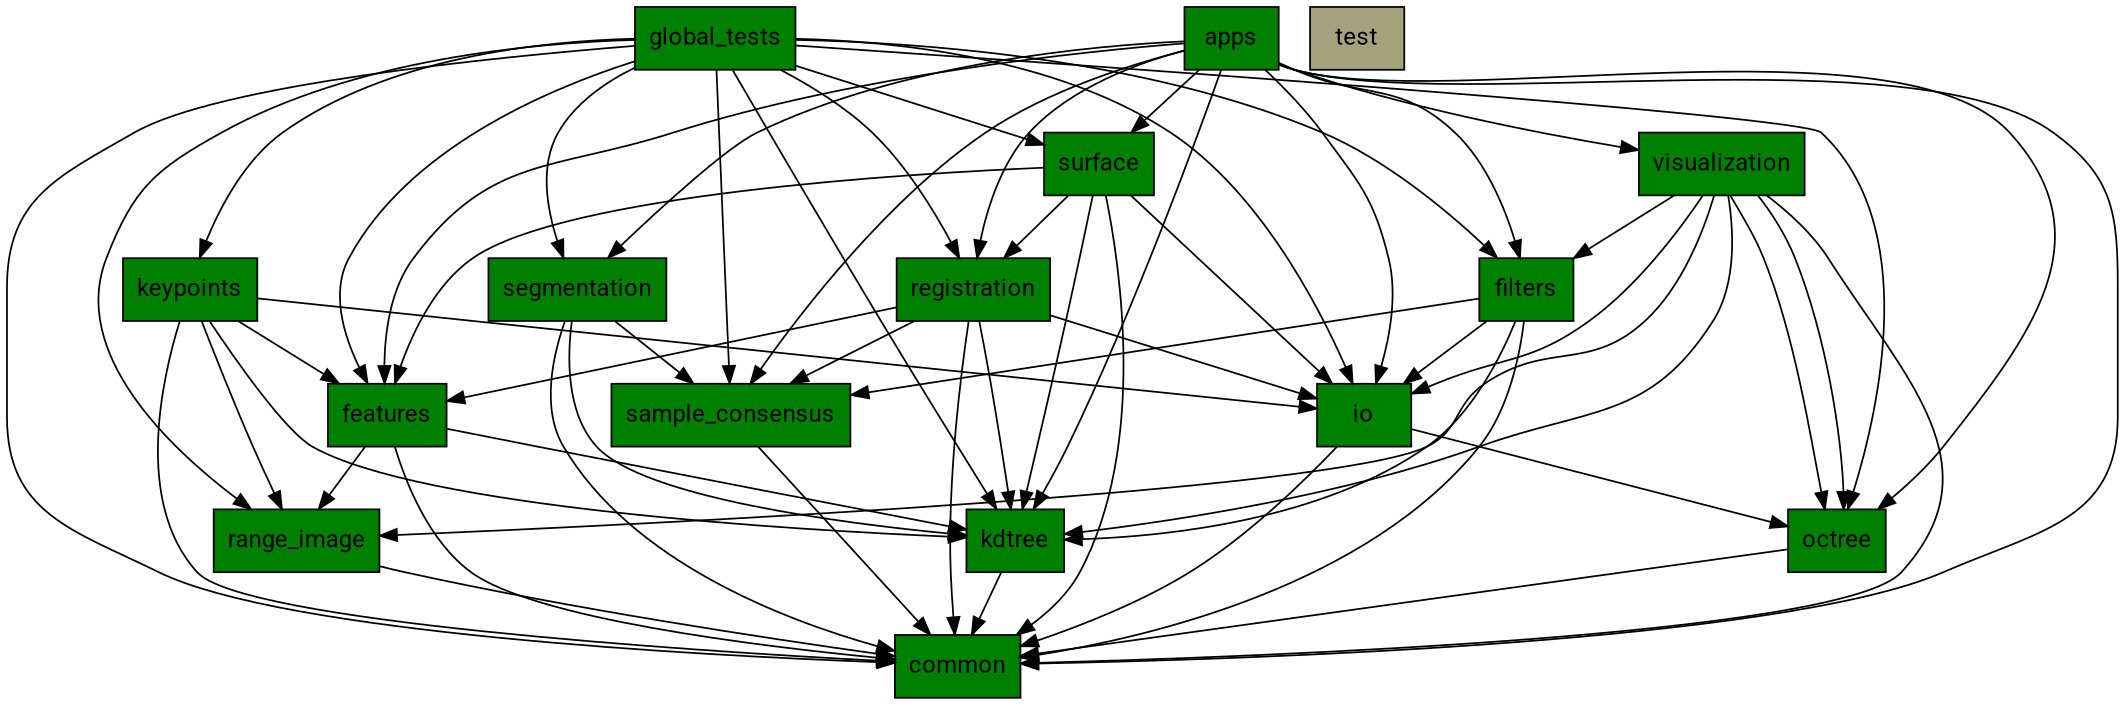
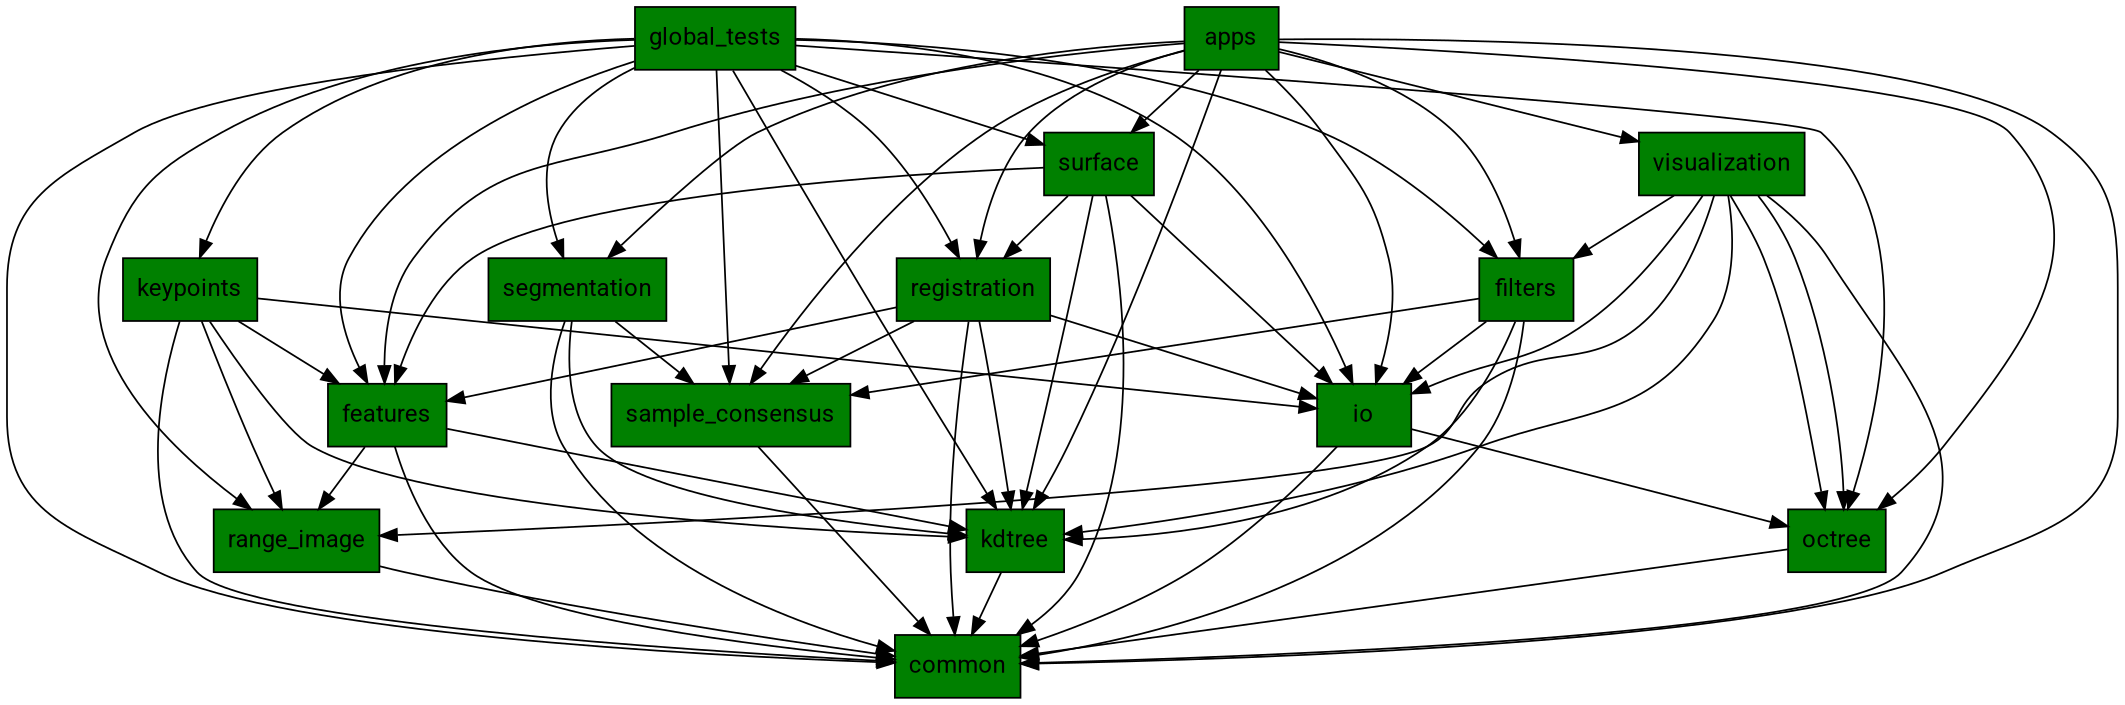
  digraph {
    fontname=Roboto
    node [fillcolor="#008000" shape=box style=filled fontname=Roboto]
    edge [fontname=Roboto]
    common
    octree
    io
    kdtree
    range_image
    sample_consensus
    filters
    features
    keypoints
    registration
    segmentation
    surface
    visualization
    global_tests
    apps
-   test [fillcolor="#A3A27C"]
    octree -> common
    io -> common
    io -> octree
    kdtree -> common
    range_image -> common
    sample_consensus -> common
    filters -> common
    filters -> io
    filters -> kdtree
    filters -> sample_consensus
    features -> common
    features -> kdtree
    features -> range_image
    keypoints -> common
    keypoints -> io
    keypoints -> kdtree
    keypoints -> range_image
    keypoints -> features
    registration -> common
    registration -> io
    registration -> kdtree
    registration -> sample_consensus
    registration -> features
    segmentation -> common
    segmentation -> kdtree
    segmentation -> sample_consensus
    surface -> common
    surface -> io
    surface -> kdtree
    surface -> features
    surface -> registration
    visualization -> common
    visualization -> octree
    visualization -> octree
    visualization -> io
    visualization -> kdtree
    visualization -> range_image
    visualization -> filters
    global_tests -> common
    global_tests -> octree
    global_tests -> io
    global_tests -> kdtree
    global_tests -> range_image
    global_tests -> sample_consensus
    global_tests -> filters
    global_tests -> features
    global_tests -> keypoints
    global_tests -> registration
    global_tests -> segmentation
    global_tests -> surface
    apps -> common
    apps -> octree
    apps -> io
    apps -> kdtree
    apps -> sample_consensus
    apps -> filters
    apps -> features
    apps -> registration
    apps -> segmentation
    apps -> surface
    apps -> visualization
  }
